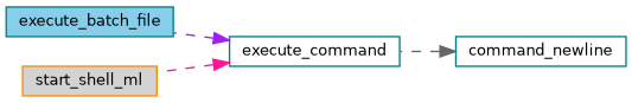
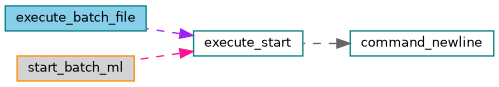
  digraph {
    rankdir=RL
    node [color=teal fillcolor=white fontname=Helvetica fontsize=10 shape=record style=filled]
    edge [dir=back fontname=Helvetica fontsize=10 labelfontname=Helvetica labelfontsize=10 style=dashed]
    n1 [fontcolor=black height=0.2 label=command_newline width=0.4]
-   n2 [height=0.2 label=execute_command width=0.4]
+   n2 [height=0.2 label=execute_start width=0.4]
    n3 [fillcolor=skyblue height=0.2 label=execute_batch_file width=0.4]
-   n4 [color=darkorange fillcolor=lightgrey height=0.2 label=start_shell_ml width=0.4]
+   n4 [color=darkorange fillcolor=lightgrey height=0.2 label=start_batch_ml width=0.4]
    n1 -> n2 [color=gray40]
    n2 -> n3 [color=purple]
    n2 -> n4 [color=deeppink]
  }
